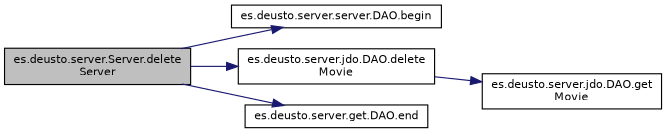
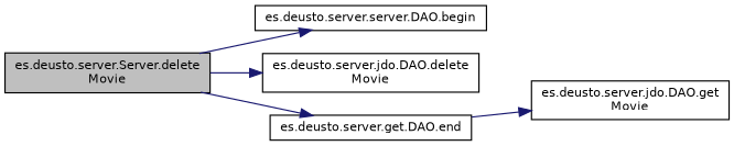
  digraph {
    rankdir=LR
    node [color=black fillcolor=white fontname=Helvetica fontsize=10 shape=record style=filled]
    edge [color=midnightblue fontname=Helvetica fontsize=10 labelfontname=Helvetica labelfontsize=10 style=solid]
-   n1 [fillcolor=grey75 fontcolor=black height=0.2 label="es.deusto.server.Server.delete\lServer" width=0.4]
+   n1 [fillcolor=grey75 fontcolor=black height=0.2 label="es.deusto.server.Server.delete\lMovie" width=0.4]
    n2 [height=0.2 label="es.deusto.server.server.DAO.begin" width=0.4]
    n3 [height=0.2 label="es.deusto.server.jdo.DAO.delete\lMovie" width=0.4]
    n4 [height=0.2 label="es.deusto.server.get.DAO.end" width=0.4]
    n5 [height=0.2 label="es.deusto.server.jdo.DAO.get\lMovie" width=0.4]
    n1 -> n2
    n1 -> n3
    n1 -> n4
-   n3 -> n5
+   n4 -> n5
  }
